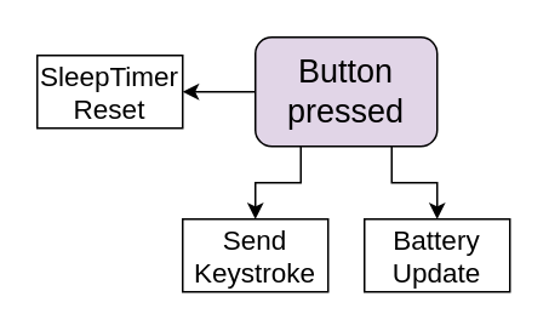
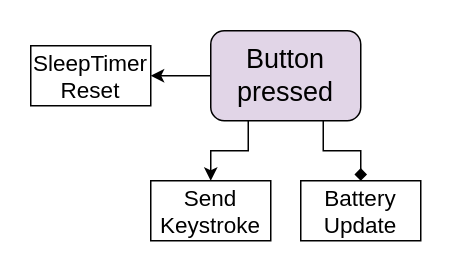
  <mxCell id="0" />
  <mxCell id="1" parent="0" />
  <mxCell id="2" style="edgeStyle=orthogonalEdgeStyle;rounded=0;orthogonalLoop=1;jettySize=auto;html=1;exitX=0.25;exitY=1;exitDx=0;exitDy=0;entryX=0.5;entryY=0;entryDx=0;entryDy=0;fontSize=10;" edge="1" parent="1" source="5" target="6"><mxGeometry relative="1" as="geometry" /></mxCell>
- <mxCell id="3" style="edgeStyle=orthogonalEdgeStyle;rounded=0;orthogonalLoop=1;jettySize=auto;html=1;exitX=0.75;exitY=1;exitDx=0;exitDy=0;entryX=0.5;entryY=0;entryDx=0;entryDy=0;fontSize=10;" edge="1" parent="1" source="5" target="7"><mxGeometry relative="1" as="geometry" /></mxCell>
+ <mxCell id="3" style="edgeStyle=orthogonalEdgeStyle;rounded=0;orthogonalLoop=1;jettySize=auto;html=1;exitX=0.75;exitY=1;exitDx=0;exitDy=0;entryX=0.5;entryY=0;entryDx=0;entryDy=0;fontSize=10;endArrow=diamond;" edge="1" parent="1" source="5" target="7"><mxGeometry relative="1" as="geometry" /></mxCell>
  <mxCell id="4" style="edgeStyle=orthogonalEdgeStyle;rounded=0;orthogonalLoop=1;jettySize=auto;html=1;exitX=0;exitY=0.5;exitDx=0;exitDy=0;entryX=1;entryY=0.5;entryDx=0;entryDy=0;fontSize=10;startArrow=none;startFill=0;endArrow=classic;endFill=1;" edge="1" parent="1" source="5" target="8"><mxGeometry relative="1" as="geometry" /></mxCell>
  <mxCell id="5" value="&lt;font style=&quot;font-size: 18px&quot;&gt;Button&lt;br&gt;pressed&lt;/font&gt;" style="rounded=1;whiteSpace=wrap;html=1;fontSize=18;fillColor=#e1d5e7;" vertex="1" parent="1"><mxGeometry x="140" y="20" width="100" height="60" as="geometry" /></mxCell>
  <mxCell id="6" value="&lt;font style=&quot;font-size: 15px&quot;&gt;Send Keystroke&lt;/font&gt;" style="rounded=0;whiteSpace=wrap;html=1;fontSize=10;" vertex="1" parent="1"><mxGeometry x="100" y="120" width="80" height="40" as="geometry" /></mxCell>
  <mxCell id="7" value="&lt;font style=&quot;font-size: 15px&quot;&gt;Battery Update&lt;/font&gt;" style="rounded=0;whiteSpace=wrap;html=1;fontSize=10;" vertex="1" parent="1"><mxGeometry x="200" y="120" width="80" height="40" as="geometry" /></mxCell>
  <mxCell id="8" value="&lt;font&gt;&lt;span style=&quot;font-size: 15px&quot;&gt;SleepTimer Reset&lt;/span&gt;&lt;br&gt;&lt;/font&gt;" style="rounded=0;whiteSpace=wrap;html=1;fontSize=10;" vertex="1" parent="1"><mxGeometry x="20" y="30" width="80" height="40" as="geometry" /></mxCell>
